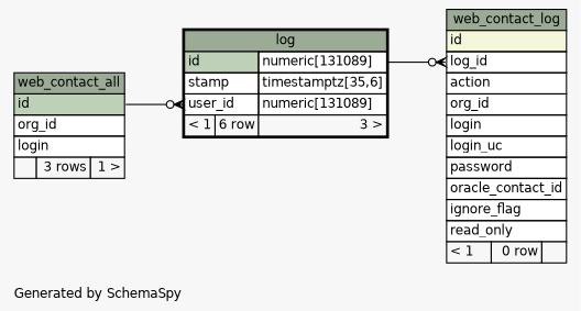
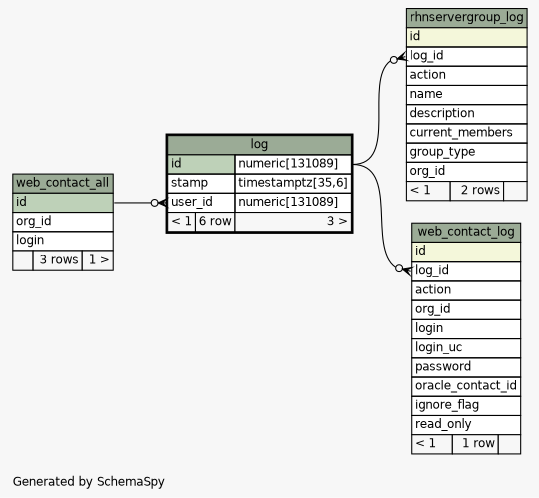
  digraph {
    bgcolor="#f7f7f7"
    fontname=Helvetica
    fontsize=11
    label="\nGenerated by SchemaSpy"
    labeljust=l
    nodesep=0.18
    rankdir=RL
    ranksep=0.46
    node [fontname=Helvetica fontsize=11 shape=plaintext]
    edge [arrowhead=none arrowsize=0.8 arrowtail=crowodot dir=back headport="id.type:e" tailport="log_id:w"]
    n1 [label=<     <TABLE BORDER="2" CELLBORDER="1" CELLSPACING="0" BGCOLOR="#ffffff">       <TR><TD COLSPAN="3" BGCOLOR="#9bab96" ALIGN="CENTER">log</TD></TR>       <TR><TD PORT="id" COLSPAN="2" BGCOLOR="#bed1b8" ALIGN="LEFT">id</TD><TD PORT="id.type" ALIGN="LEFT">numeric[131089]</TD></TR>       <TR><TD PORT="stamp" COLSPAN="2" ALIGN="LEFT">stamp</TD><TD PORT="stamp.type" ALIGN="LEFT">timestamptz[35,6]</TD></TR>       <TR><TD PORT="user_id" COLSPAN="2" ALIGN="LEFT">user_id</TD><TD PORT="user_id.type" ALIGN="LEFT">numeric[131089]</TD></TR>       <TR><TD ALIGN="LEFT" BGCOLOR="#f7f7f7">&lt; 1</TD><TD ALIGN="RIGHT" BGCOLOR="#f7f7f7">6 row</TD><TD ALIGN="RIGHT" BGCOLOR="#f7f7f7">3 &gt;</TD></TR>     </TABLE>>]
    n2 [label=<     <TABLE BORDER="0" CELLBORDER="1" CELLSPACING="0" BGCOLOR="#ffffff">       <TR><TD COLSPAN="3" BGCOLOR="#9bab96" ALIGN="CENTER">web_contact_all</TD></TR>       <TR><TD PORT="id" COLSPAN="3" BGCOLOR="#bed1b8" ALIGN="LEFT">id</TD></TR>       <TR><TD PORT="org_id" COLSPAN="3" ALIGN="LEFT">org_id</TD></TR>       <TR><TD PORT="login" COLSPAN="3" ALIGN="LEFT">login</TD></TR>       <TR><TD ALIGN="LEFT" BGCOLOR="#f7f7f7">  </TD><TD ALIGN="RIGHT" BGCOLOR="#f7f7f7">3 rows</TD><TD ALIGN="RIGHT" BGCOLOR="#f7f7f7">1 &gt;</TD></TR>     </TABLE>>]
-   n4 [label=<     <TABLE BORDER="0" CELLBORDER="1" CELLSPACING="0" BGCOLOR="#ffffff">       <TR><TD COLSPAN="3" BGCOLOR="#9bab96" ALIGN="CENTER">web_contact_log</TD></TR>       <TR><TD PORT="id" COLSPAN="3" BGCOLOR="#f4f7da" ALIGN="LEFT">id</TD></TR>       <TR><TD PORT="log_id" COLSPAN="3" ALIGN="LEFT">log_id</TD></TR>       <TR><TD PORT="action" COLSPAN="3" ALIGN="LEFT">action</TD></TR>       <TR><TD PORT="org_id" COLSPAN="3" ALIGN="LEFT">org_id</TD></TR>       <TR><TD PORT="login" COLSPAN="3" ALIGN="LEFT">login</TD></TR>       <TR><TD PORT="login_uc" COLSPAN="3" ALIGN="LEFT">login_uc</TD></TR>       <TR><TD PORT="password" COLSPAN="3" ALIGN="LEFT">password</TD></TR>       <TR><TD PORT="oracle_contact_id" COLSPAN="3" ALIGN="LEFT">oracle_contact_id</TD></TR>       <TR><TD PORT="ignore_flag" COLSPAN="3" ALIGN="LEFT">ignore_flag</TD></TR>       <TR><TD PORT="read_only" COLSPAN="3" ALIGN="LEFT">read_only</TD></TR>       <TR><TD ALIGN="LEFT" BGCOLOR="#f7f7f7">&lt; 1</TD><TD ALIGN="RIGHT" BGCOLOR="#f7f7f7">0 row</TD><TD ALIGN="RIGHT" BGCOLOR="#f7f7f7">  </TD></TR>     </TABLE>>]
+   n3 [label=<     <TABLE BORDER="0" CELLBORDER="1" CELLSPACING="0" BGCOLOR="#ffffff">       <TR><TD COLSPAN="3" BGCOLOR="#9bab96" ALIGN="CENTER">rhnservergroup_log</TD></TR>       <TR><TD PORT="id" COLSPAN="3" BGCOLOR="#f4f7da" ALIGN="LEFT">id</TD></TR>       <TR><TD PORT="log_id" COLSPAN="3" ALIGN="LEFT">log_id</TD></TR>       <TR><TD PORT="action" COLSPAN="3" ALIGN="LEFT">action</TD></TR>       <TR><TD PORT="name" COLSPAN="3" ALIGN="LEFT">name</TD></TR>       <TR><TD PORT="description" COLSPAN="3" ALIGN="LEFT">description</TD></TR>       <TR><TD PORT="current_members" COLSPAN="3" ALIGN="LEFT">current_members</TD></TR>       <TR><TD PORT="group_type" COLSPAN="3" ALIGN="LEFT">group_type</TD></TR>       <TR><TD PORT="org_id" COLSPAN="3" ALIGN="LEFT">org_id</TD></TR>       <TR><TD ALIGN="LEFT" BGCOLOR="#f7f7f7">&lt; 1</TD><TD ALIGN="RIGHT" BGCOLOR="#f7f7f7">2 rows</TD><TD ALIGN="RIGHT" BGCOLOR="#f7f7f7">  </TD></TR>     </TABLE>>]
+   n4 [label=<     <TABLE BORDER="0" CELLBORDER="1" CELLSPACING="0" BGCOLOR="#ffffff">       <TR><TD COLSPAN="3" BGCOLOR="#9bab96" ALIGN="CENTER">web_contact_log</TD></TR>       <TR><TD PORT="id" COLSPAN="3" BGCOLOR="#f4f7da" ALIGN="LEFT">id</TD></TR>       <TR><TD PORT="log_id" COLSPAN="3" ALIGN="LEFT">log_id</TD></TR>       <TR><TD PORT="action" COLSPAN="3" ALIGN="LEFT">action</TD></TR>       <TR><TD PORT="org_id" COLSPAN="3" ALIGN="LEFT">org_id</TD></TR>       <TR><TD PORT="login" COLSPAN="3" ALIGN="LEFT">login</TD></TR>       <TR><TD PORT="login_uc" COLSPAN="3" ALIGN="LEFT">login_uc</TD></TR>       <TR><TD PORT="password" COLSPAN="3" ALIGN="LEFT">password</TD></TR>       <TR><TD PORT="oracle_contact_id" COLSPAN="3" ALIGN="LEFT">oracle_contact_id</TD></TR>       <TR><TD PORT="ignore_flag" COLSPAN="3" ALIGN="LEFT">ignore_flag</TD></TR>       <TR><TD PORT="read_only" COLSPAN="3" ALIGN="LEFT">read_only</TD></TR>       <TR><TD ALIGN="LEFT" BGCOLOR="#f7f7f7">&lt; 1</TD><TD ALIGN="RIGHT" BGCOLOR="#f7f7f7">1 row</TD><TD ALIGN="RIGHT" BGCOLOR="#f7f7f7">  </TD></TR>     </TABLE>>]
    n1 -> n2 [headport="id:e" tailport="user_id:w"]
+   n3 -> n1
    n4 -> n1
  }
